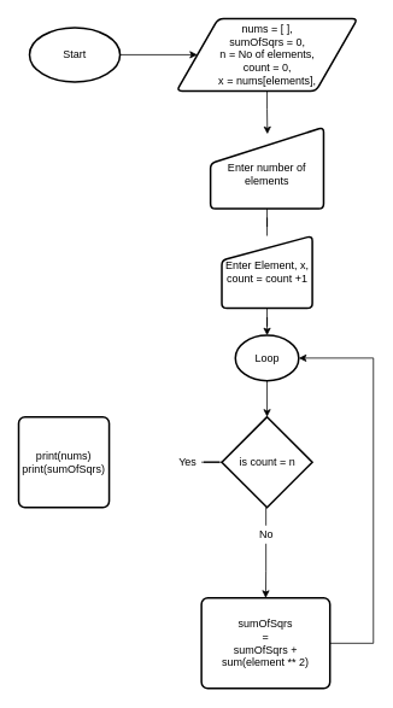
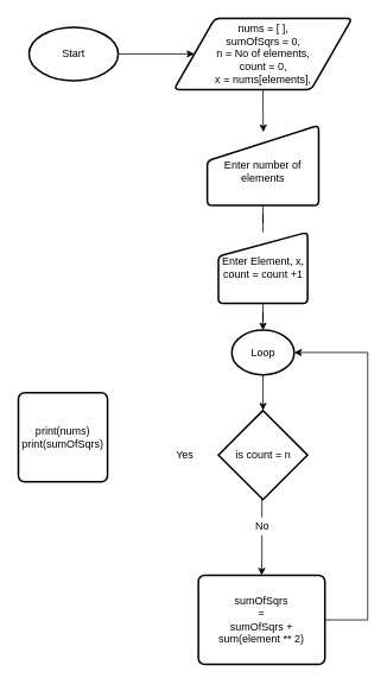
  <mxCell id="0" />
  <mxCell id="1" parent="0" />
  <mxCell id="2" style="edgeStyle=orthogonalEdgeStyle;rounded=0;orthogonalLoop=1;jettySize=auto;html=1;" edge="1" parent="1" source="3" target="5"><mxGeometry relative="1" as="geometry" /></mxCell>
  <mxCell id="3" value="Start" style="strokeWidth=2;html=1;shape=mxgraph.flowchart.start_1;whiteSpace=wrap;" vertex="1" parent="1"><mxGeometry x="32" y="30" width="100" height="60" as="geometry" /></mxCell>
  <mxCell id="4" style="edgeStyle=orthogonalEdgeStyle;rounded=0;orthogonalLoop=1;jettySize=auto;html=1;entryX=0.503;entryY=0.085;entryDx=0;entryDy=0;entryPerimeter=0;startArrow=none;startFill=0;endArrow=classic;endFill=1;" edge="1" parent="1" source="5" target="7"><mxGeometry relative="1" as="geometry" /></mxCell>
  <mxCell id="5" value="nums = [ ],&lt;br&gt;sumOfSqrs = 0,&lt;br&gt;n = No of elements,&lt;br&gt;count = 0,&lt;br&gt;x = nums[elements]," style="shape=parallelogram;html=1;strokeWidth=2;perimeter=parallelogramPerimeter;whiteSpace=wrap;rounded=1;arcSize=12;size=0.23;" vertex="1" parent="1"><mxGeometry x="194.5" y="20" width="200" height="80" as="geometry" /></mxCell>
  <mxCell id="6" style="edgeStyle=orthogonalEdgeStyle;rounded=0;orthogonalLoop=1;jettySize=auto;html=1;endArrow=none;" edge="1" parent="1" source="7" target="9"><mxGeometry relative="1" as="geometry" /></mxCell>
  <mxCell id="7" value="&lt;br&gt;Enter number of elements" style="html=1;strokeWidth=2;shape=manualInput;whiteSpace=wrap;rounded=1;size=40;arcSize=11;" vertex="1" parent="1"><mxGeometry x="232" y="140" width="125" height="90" as="geometry" /></mxCell>
  <mxCell id="8" style="edgeStyle=orthogonalEdgeStyle;rounded=0;orthogonalLoop=1;jettySize=auto;html=1;entryX=0.5;entryY=0;entryDx=0;entryDy=0;entryPerimeter=0;startArrow=none;startFill=0;endArrow=classic;endFill=1;" edge="1" parent="1" source="9" target="13"><mxGeometry relative="1" as="geometry" /></mxCell>
  <mxCell id="9" value="Enter Element, x,&lt;br&gt;count = count +1" style="html=1;strokeWidth=2;shape=manualInput;whiteSpace=wrap;rounded=1;size=27;arcSize=11;" vertex="1" parent="1"><mxGeometry x="244.5" y="260" width="100" height="80" as="geometry" /></mxCell>
  <mxCell id="10" style="edgeStyle=orthogonalEdgeStyle;rounded=0;orthogonalLoop=1;jettySize=auto;html=1;entryX=1;entryY=0.5;entryDx=0;entryDy=0;entryPerimeter=0;startArrow=none;startFill=0;endArrow=classic;endFill=1;" edge="1" parent="1" source="11" target="13"><mxGeometry relative="1" as="geometry"><Array as="points"><mxPoint x="412" y="395" /></Array></mxGeometry></mxCell>
- <mxCell id="11" value="sumOfSqrs &lt;br&gt;=&lt;br&gt;sumOfSqrs + sum(element ** 2)" style="rounded=1;whiteSpace=wrap;html=1;absoluteArcSize=1;arcSize=14;strokeWidth=2;" vertex="1" parent="1"><mxGeometry x="222" y="660" width="142" height="100" as="geometry" /></mxCell>
+ <mxCell id="11" value="sumOfSqrs &lt;br&gt;=&lt;br&gt;sumOfSqrs + sum(element ** 2)" style="rounded=1;whiteSpace=wrap;html=1;absoluteArcSize=1;arcSize=14;strokeWidth=2;" vertex="1" parent="1"><mxGeometry x="222" y="645" width="142" height="100" as="geometry" /></mxCell>
  <mxCell id="12" style="edgeStyle=orthogonalEdgeStyle;rounded=0;orthogonalLoop=1;jettySize=auto;html=1;entryX=0.5;entryY=0;entryDx=0;entryDy=0;entryPerimeter=0;" edge="1" parent="1" source="13" target="15"><mxGeometry relative="1" as="geometry" /></mxCell>
  <mxCell id="13" value="Loop" style="strokeWidth=2;html=1;shape=mxgraph.flowchart.start_2;whiteSpace=wrap;" vertex="1" parent="1"><mxGeometry x="259.5" y="370" width="70" height="50" as="geometry" /></mxCell>
- <mxCell id="14" style="edgeStyle=orthogonalEdgeStyle;rounded=0;orthogonalLoop=1;jettySize=auto;html=1;startArrow=none;startFill=0;endArrow=none;endFill=0;" edge="1" parent="1" source="15" target="16"><mxGeometry relative="1" as="geometry" /></mxCell>
  <mxCell id="15" value="is count = n" style="strokeWidth=2;html=1;shape=mxgraph.flowchart.decision;whiteSpace=wrap;" vertex="1" parent="1"><mxGeometry x="244.5" y="460" width="100" height="100" as="geometry" /></mxCell>
  <mxCell id="16" value="Yes" style="text;html=1;strokeColor=none;fillColor=none;align=center;verticalAlign=middle;whiteSpace=wrap;rounded=0;" vertex="1" parent="1"><mxGeometry x="192" y="495" width="30" height="30" as="geometry" /></mxCell>
  <mxCell id="17" value="" style="edgeStyle=orthogonalEdgeStyle;rounded=0;orthogonalLoop=1;jettySize=auto;html=1;endArrow=none;endFill=0;startArrow=none;startFill=0;" edge="1" parent="1" source="19" target="15"><mxGeometry relative="1" as="geometry" /></mxCell>
  <mxCell id="18" style="edgeStyle=orthogonalEdgeStyle;rounded=0;orthogonalLoop=1;jettySize=auto;html=1;entryX=0.5;entryY=0;entryDx=0;entryDy=0;startArrow=none;startFill=0;endArrow=classic;endFill=1;" edge="1" parent="1" source="19" target="11"><mxGeometry relative="1" as="geometry" /></mxCell>
  <mxCell id="19" value="No" style="text;html=1;strokeColor=none;fillColor=none;align=center;verticalAlign=middle;whiteSpace=wrap;rounded=0;" vertex="1" parent="1"><mxGeometry x="264.5" y="580" width="57.5" height="20" as="geometry" /></mxCell>
- <mxCell id="20" value="print(nums)&lt;br&gt;print(sumOfSqrs)" style="rounded=1;whiteSpace=wrap;html=1;absoluteArcSize=1;arcSize=14;strokeWidth=2;" vertex="1" parent="1"><mxGeometry x="20" y="460" width="100" height="100" as="geometry" /></mxCell>
+ <mxCell id="20" value="print(nums)&lt;br&gt;print(sumOfSqrs)" style="rounded=1;whiteSpace=wrap;html=1;absoluteArcSize=1;arcSize=14;strokeWidth=2;" vertex="1" parent="1"><mxGeometry x="20" y="440" width="100" height="100" as="geometry" /></mxCell>
